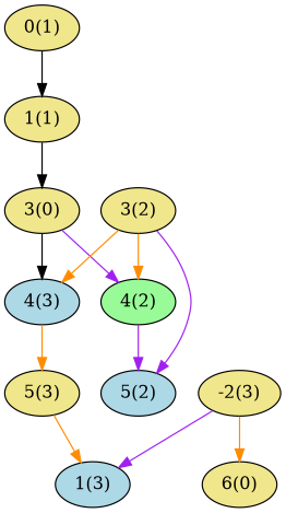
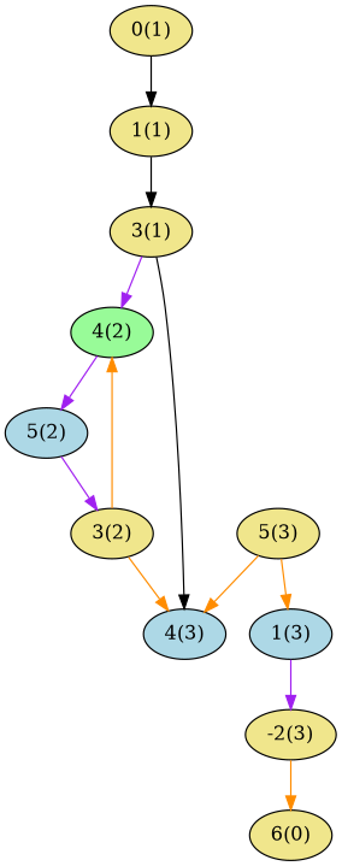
  digraph {
    node [fillcolor=khaki style=filled]
    edge [color=darkorange]
    n1 [label="0(1)"]
    n2 [label="1(1)"]
-   n3 [label="3(0)"]
+   n3 [label="3(1)"]
    n4 [fillcolor=palegreen label="4(2)"]
    n5 [fillcolor=lightblue label="4(3)"]
    n6 [fillcolor=lightblue label="5(2)"]
    n7 [label="5(3)"]
    n8 [label="3(2)"]
    n9 [fillcolor=lightblue label="1(3)"]
    n10 [label="-2(3)"]
    n11 [label="6(0)"]
    n1 -> n2 [color=black]
    n2 -> n3 [color=black]
    n3 -> n4 [color=purple]
    n3 -> n5 [color=black]
    n4 -> n6 [color=purple]
-   n5 -> n7
-   n8 -> n6 [color=purple]
+   n7 -> n5
+   n6 -> n8 [color=purple]
    n7 -> n9
    n8 -> n4
    n8 -> n5
-   n10 -> n9 [color=purple]
+   n9 -> n10 [color=purple]
    n10 -> n11
  }
